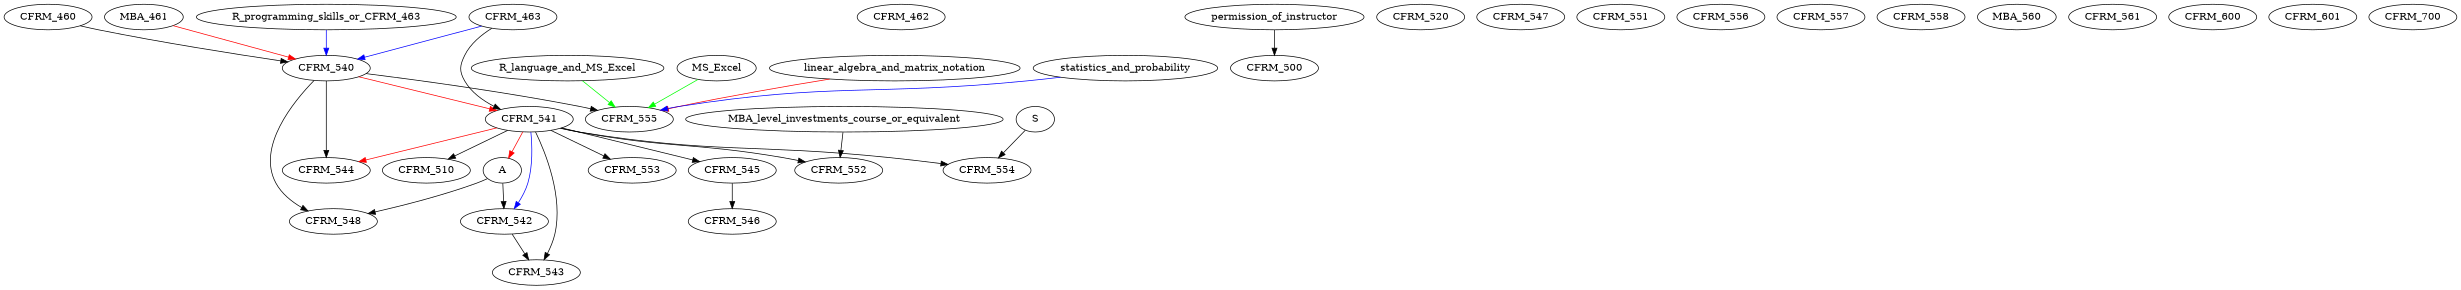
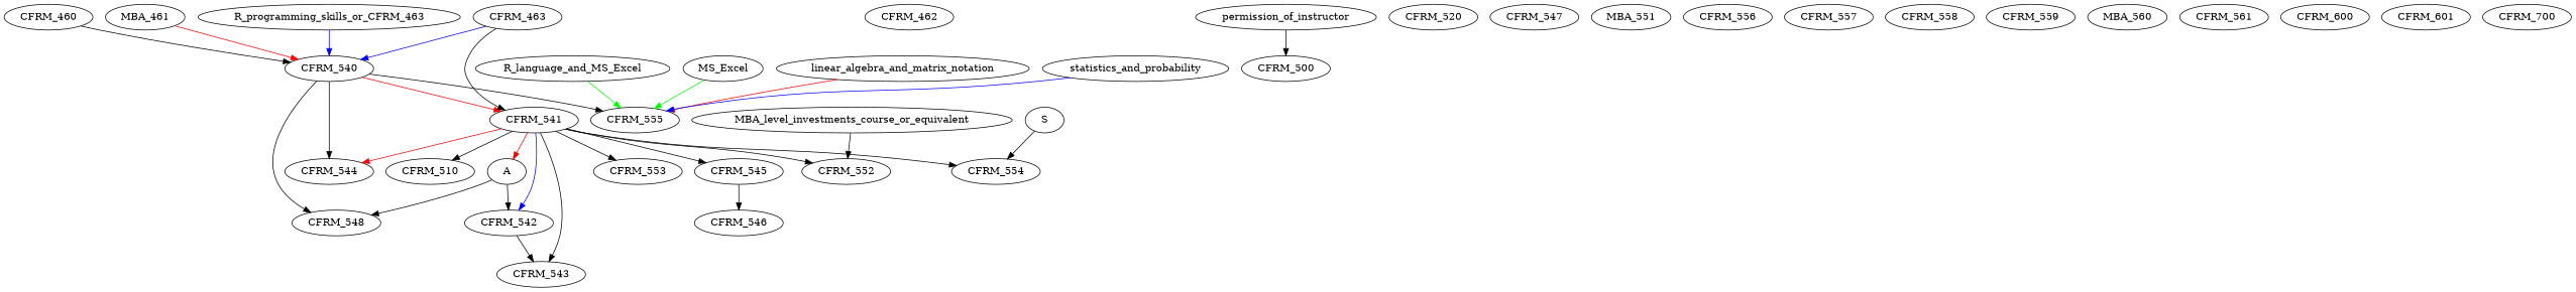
  digraph {
    edge [color=black]
    CFRM_460
    CFRM_540
    CFRM_541
    CFRM_544
    CFRM_548
    CFRM_555
    n7 [label=MBA_461]
    CFRM_462
    CFRM_463
    CFRM_510
    CFRM_542
    CFRM_543
    CFRM_545
    CFRM_552
    CFRM_553
    CFRM_554
    A
    permission_of_instructor
    CFRM_500
    CFRM_546
    CFRM_520
    R_programming_skills_or_CFRM_463
    CFRM_547
-   CFRM_551
+   CFRM_551 [label=MBA_551]
    MBA_level_investments_course_or_equivalent
    S
    linear_algebra_and_matrix_notation
    statistics_and_probability
    R_language_and_MS_Excel
    MS_Excel
    CFRM_556
    CFRM_557
    CFRM_558
+   CFRM_559
    n35 [label=MBA_560]
    CFRM_561
    CFRM_600
    CFRM_601
    CFRM_700
    CFRM_460 -> CFRM_540
    CFRM_540 -> CFRM_541 [color=red]
    CFRM_540 -> CFRM_544
    CFRM_540 -> CFRM_548
    CFRM_540 -> CFRM_555
    CFRM_541 -> CFRM_544 [color=red]
    CFRM_541 -> CFRM_510
    CFRM_541 -> CFRM_542 [color=blue]
    CFRM_541 -> CFRM_543
    CFRM_541 -> CFRM_545
    CFRM_541 -> CFRM_552
    CFRM_541 -> CFRM_553
    CFRM_541 -> CFRM_554
    CFRM_541 -> A [color=red]
    n7 -> CFRM_540 [color=red]
    CFRM_463 -> CFRM_540 [color=blue]
    CFRM_463 -> CFRM_541
    CFRM_542 -> CFRM_543
    CFRM_545 -> CFRM_546
    A -> CFRM_548
    A -> CFRM_542
    permission_of_instructor -> CFRM_500
    R_programming_skills_or_CFRM_463 -> CFRM_540 [color=blue]
    MBA_level_investments_course_or_equivalent -> CFRM_552
    S -> CFRM_554
    linear_algebra_and_matrix_notation -> CFRM_555 [color=red]
    statistics_and_probability -> CFRM_555 [color=blue]
    R_language_and_MS_Excel -> CFRM_555 [color=green]
    MS_Excel -> CFRM_555 [color=green]
  }
